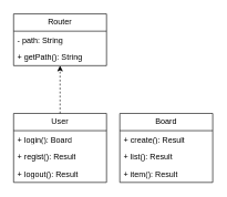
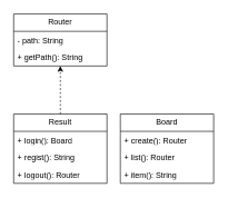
  <mxCell id="0" />
  <mxCell id="1" parent="0" />
  <mxCell id="2" style="edgeStyle=orthogonalEdgeStyle;rounded=0;orthogonalLoop=1;jettySize=auto;html=1;exitX=0.5;exitY=0;exitDx=0;exitDy=0;dashed=1;" edge="1" parent="1" source="3" target="11"><mxGeometry relative="1" as="geometry" /></mxCell>
- <mxCell id="3" value="User" style="swimlane;fontStyle=0;childLayout=stackLayout;horizontal=1;startSize=26;fillColor=none;horizontalStack=0;resizeParent=1;resizeParentMax=0;resizeLast=0;collapsible=1;marginBottom=0;whiteSpace=wrap;html=1;" vertex="1" parent="1"><mxGeometry x="20" y="170" width="140" height="104" as="geometry" /></mxCell>
+ <mxCell id="3" value="Result" style="swimlane;fontStyle=0;childLayout=stackLayout;horizontal=1;startSize=26;fillColor=none;horizontalStack=0;resizeParent=1;resizeParentMax=0;resizeLast=0;collapsible=1;marginBottom=0;whiteSpace=wrap;html=1;" vertex="1" parent="1"><mxGeometry x="20" y="170" width="140" height="104" as="geometry" /></mxCell>
  <mxCell id="4" value="+ login(): Board" style="text;strokeColor=none;fillColor=none;align=left;verticalAlign=top;spacingLeft=4;spacingRight=4;overflow=hidden;rotatable=0;points=[[0,0.5],[1,0.5]];portConstraint=eastwest;whiteSpace=wrap;html=1;" vertex="1" parent="3"><mxGeometry y="26" width="140" height="26" as="geometry" /></mxCell>
- <mxCell id="5" value="+ regist(): Result" style="text;strokeColor=none;fillColor=none;align=left;verticalAlign=top;spacingLeft=4;spacingRight=4;overflow=hidden;rotatable=0;points=[[0,0.5],[1,0.5]];portConstraint=eastwest;whiteSpace=wrap;html=1;" vertex="1" parent="3"><mxGeometry y="52" width="140" height="26" as="geometry" /></mxCell>
- <mxCell id="6" value="+ logout(): Result" style="text;strokeColor=none;fillColor=none;align=left;verticalAlign=top;spacingLeft=4;spacingRight=4;overflow=hidden;rotatable=0;points=[[0,0.5],[1,0.5]];portConstraint=eastwest;whiteSpace=wrap;html=1;" vertex="1" parent="3"><mxGeometry y="78" width="140" height="26" as="geometry" /></mxCell>
+ <mxCell id="5" value="+ regist(): String" style="text;strokeColor=none;fillColor=none;align=left;verticalAlign=top;spacingLeft=4;spacingRight=4;overflow=hidden;rotatable=0;points=[[0,0.5],[1,0.5]];portConstraint=eastwest;whiteSpace=wrap;html=1;" vertex="1" parent="3"><mxGeometry y="52" width="140" height="26" as="geometry" /></mxCell>
+ <mxCell id="6" value="+ logout(): Router" style="text;strokeColor=none;fillColor=none;align=left;verticalAlign=top;spacingLeft=4;spacingRight=4;overflow=hidden;rotatable=0;points=[[0,0.5],[1,0.5]];portConstraint=eastwest;whiteSpace=wrap;html=1;" vertex="1" parent="3"><mxGeometry y="78" width="140" height="26" as="geometry" /></mxCell>
  <mxCell id="7" value="Board" style="swimlane;fontStyle=0;childLayout=stackLayout;horizontal=1;startSize=26;fillColor=none;horizontalStack=0;resizeParent=1;resizeParentMax=0;resizeLast=0;collapsible=1;marginBottom=0;whiteSpace=wrap;html=1;" vertex="1" parent="1"><mxGeometry x="180" y="170" width="140" height="104" as="geometry" /></mxCell>
- <mxCell id="8" value="+ create(): Result" style="text;strokeColor=none;fillColor=none;align=left;verticalAlign=top;spacingLeft=4;spacingRight=4;overflow=hidden;rotatable=0;points=[[0,0.5],[1,0.5]];portConstraint=eastwest;whiteSpace=wrap;html=1;" vertex="1" parent="7"><mxGeometry y="26" width="140" height="26" as="geometry" /></mxCell>
- <mxCell id="9" value="+ list(): Result" style="text;strokeColor=none;fillColor=none;align=left;verticalAlign=top;spacingLeft=4;spacingRight=4;overflow=hidden;rotatable=0;points=[[0,0.5],[1,0.5]];portConstraint=eastwest;whiteSpace=wrap;html=1;" vertex="1" parent="7"><mxGeometry y="52" width="140" height="26" as="geometry" /></mxCell>
- <mxCell id="10" value="+ item(): Result" style="text;strokeColor=none;fillColor=none;align=left;verticalAlign=top;spacingLeft=4;spacingRight=4;overflow=hidden;rotatable=0;points=[[0,0.5],[1,0.5]];portConstraint=eastwest;whiteSpace=wrap;html=1;" vertex="1" parent="7"><mxGeometry y="78" width="140" height="26" as="geometry" /></mxCell>
+ <mxCell id="8" value="+ create(): Router" style="text;strokeColor=none;fillColor=none;align=left;verticalAlign=top;spacingLeft=4;spacingRight=4;overflow=hidden;rotatable=0;points=[[0,0.5],[1,0.5]];portConstraint=eastwest;whiteSpace=wrap;html=1;" vertex="1" parent="7"><mxGeometry y="26" width="140" height="26" as="geometry" /></mxCell>
+ <mxCell id="9" value="+ list(): Router" style="text;strokeColor=none;fillColor=none;align=left;verticalAlign=top;spacingLeft=4;spacingRight=4;overflow=hidden;rotatable=0;points=[[0,0.5],[1,0.5]];portConstraint=eastwest;whiteSpace=wrap;html=1;" vertex="1" parent="7"><mxGeometry y="52" width="140" height="26" as="geometry" /></mxCell>
+ <mxCell id="10" value="+ item(): String" style="text;strokeColor=none;fillColor=none;align=left;verticalAlign=top;spacingLeft=4;spacingRight=4;overflow=hidden;rotatable=0;points=[[0,0.5],[1,0.5]];portConstraint=eastwest;whiteSpace=wrap;html=1;" vertex="1" parent="7"><mxGeometry y="78" width="140" height="26" as="geometry" /></mxCell>
  <mxCell id="11" value="Router" style="swimlane;fontStyle=0;childLayout=stackLayout;horizontal=1;startSize=26;fillColor=none;horizontalStack=0;resizeParent=1;resizeParentMax=0;resizeLast=0;collapsible=1;marginBottom=0;whiteSpace=wrap;html=1;" vertex="1" parent="1"><mxGeometry x="20" y="20" width="140" height="78" as="geometry" /></mxCell>
  <mxCell id="12" value="- path: String" style="text;strokeColor=none;fillColor=none;align=left;verticalAlign=top;spacingLeft=4;spacingRight=4;overflow=hidden;rotatable=0;points=[[0,0.5],[1,0.5]];portConstraint=eastwest;whiteSpace=wrap;html=1;" vertex="1" parent="11"><mxGeometry y="26" width="140" height="26" as="geometry" /></mxCell>
  <mxCell id="13" value="+ getPath(): String" style="text;strokeColor=none;fillColor=none;align=left;verticalAlign=top;spacingLeft=4;spacingRight=4;overflow=hidden;rotatable=0;points=[[0,0.5],[1,0.5]];portConstraint=eastwest;whiteSpace=wrap;html=1;" vertex="1" parent="11"><mxGeometry y="52" width="140" height="26" as="geometry" /></mxCell>
